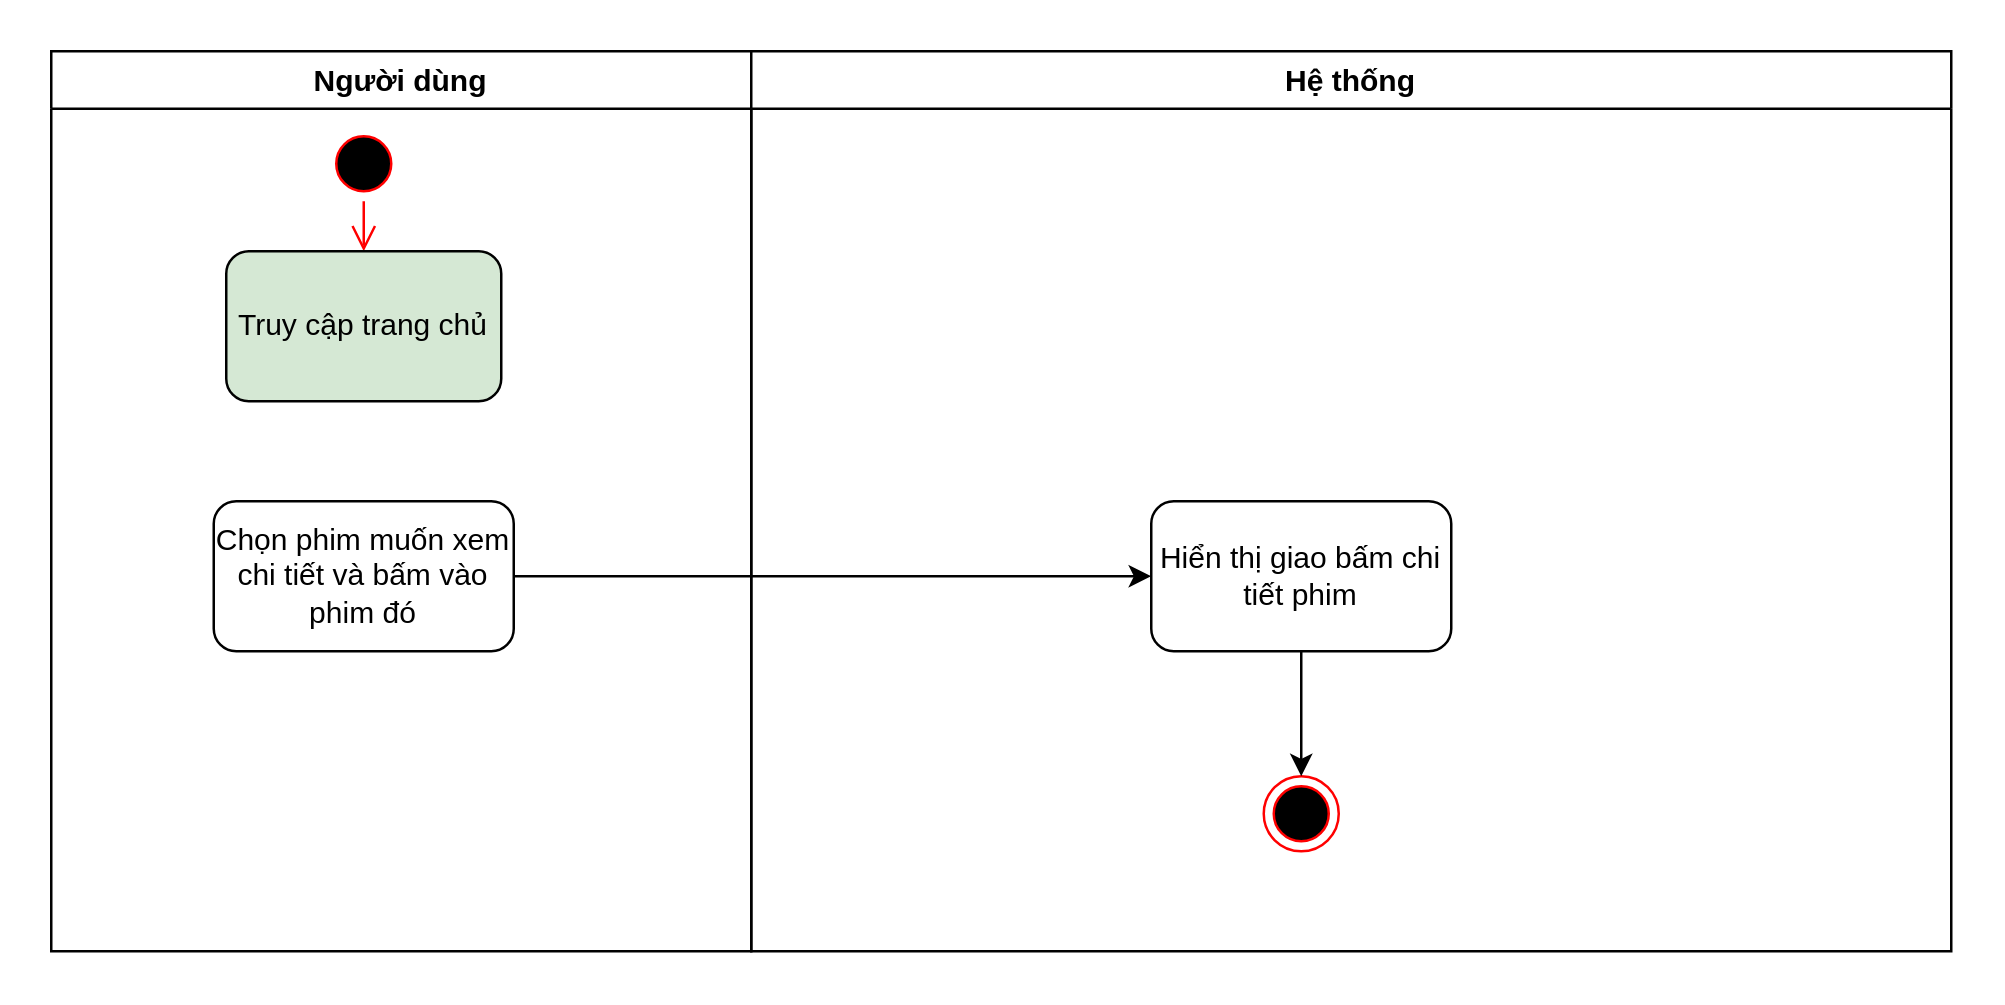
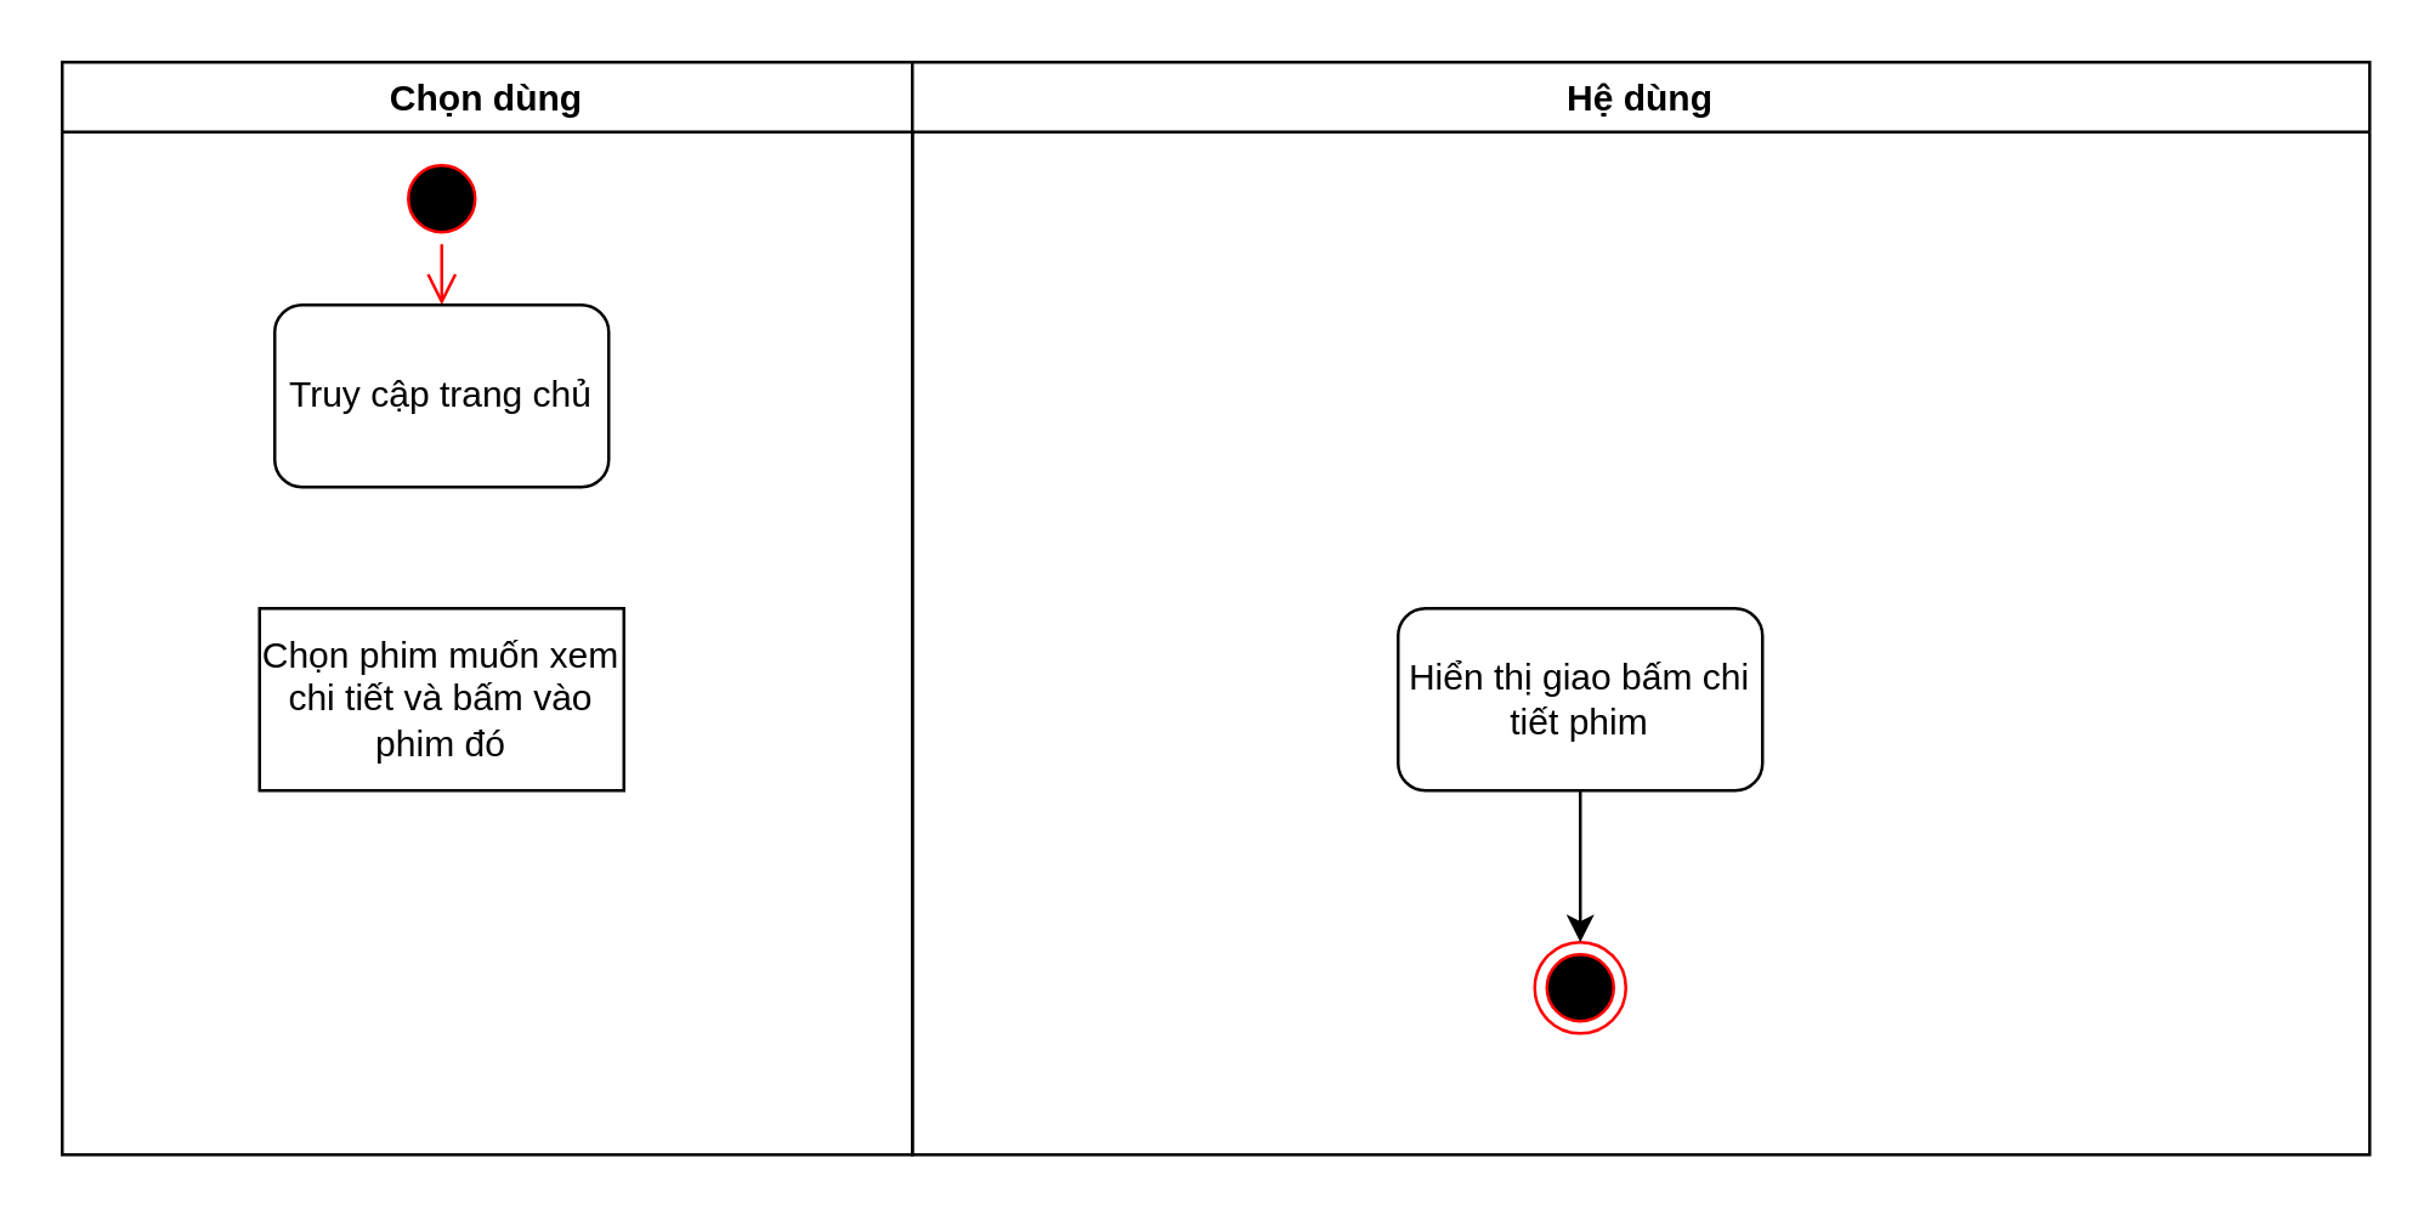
  <mxCell id="0" />
  <mxCell id="1" parent="0" />
- <mxCell id="2" value="Người dùng" style="swimlane;" parent="1" vertex="1"><mxGeometry x="20" y="20" width="280" height="360" as="geometry"><mxRectangle x="100" y="70" width="100" height="30" as="alternateBounds" /></mxGeometry></mxCell>
+ <mxCell id="2" value="Chọn dùng" style="swimlane;" parent="1" vertex="1"><mxGeometry x="20" y="20" width="280" height="360" as="geometry"><mxRectangle x="100" y="70" width="100" height="30" as="alternateBounds" /></mxGeometry></mxCell>
  <mxCell id="3" value="" style="ellipse;html=1;shape=startState;fillColor=#000000;strokeColor=#ff0000;" parent="2" vertex="1"><mxGeometry x="110" y="30" width="30" height="30" as="geometry" /></mxCell>
  <mxCell id="4" value="" style="edgeStyle=orthogonalEdgeStyle;html=1;verticalAlign=bottom;endArrow=open;endSize=8;strokeColor=#ff0000;rounded=0;entryX=0.5;entryY=0;entryDx=0;entryDy=0;" parent="2" source="3" target="5" edge="1"><mxGeometry relative="1" as="geometry"><mxPoint x="65" y="240" as="targetPoint" /></mxGeometry></mxCell>
- <mxCell id="5" value="Truy cập trang chủ" style="rounded=1;whiteSpace=wrap;html=1;fillColor=#d5e8d4;" parent="2" vertex="1"><mxGeometry x="70" y="80" width="110" height="60" as="geometry" /></mxCell>
- <mxCell id="6" value="Chọn phim muốn xem chi tiết và bấm vào phim đó" style="rounded=1;whiteSpace=wrap;html=1;" vertex="1" parent="2"><mxGeometry x="65" y="180" width="120" height="60" as="geometry" /></mxCell>
- <mxCell id="7" value="Hệ thống" style="swimlane;" parent="1" vertex="1"><mxGeometry x="300" y="20" width="480" height="360" as="geometry"><mxRectangle x="100" y="70" width="100" height="30" as="alternateBounds" /></mxGeometry></mxCell>
+ <mxCell id="5" value="Truy cập trang chủ" style="rounded=1;whiteSpace=wrap;html=1;" parent="2" vertex="1"><mxGeometry x="70" y="80" width="110" height="60" as="geometry" /></mxCell>
+ <mxCell id="6" value="Chọn phim muốn xem chi tiết và bấm vào phim đó" style="whiteSpace=wrap;html=1;rounded=0;" vertex="1" parent="2"><mxGeometry x="65" y="180" width="120" height="60" as="geometry" /></mxCell>
+ <mxCell id="7" value="Hệ dùng" style="swimlane;" parent="1" vertex="1"><mxGeometry x="300" y="20" width="480" height="360" as="geometry"><mxRectangle x="100" y="70" width="100" height="30" as="alternateBounds" /></mxGeometry></mxCell>
  <mxCell id="8" value="" style="ellipse;html=1;shape=endState;fillColor=#000000;strokeColor=#ff0000;direction=south;" parent="7" vertex="1"><mxGeometry x="205" y="290" width="30" height="30" as="geometry" /></mxCell>
  <mxCell id="9" style="edgeStyle=orthogonalEdgeStyle;rounded=0;orthogonalLoop=1;jettySize=auto;html=1;exitX=0.5;exitY=1;exitDx=0;exitDy=0;entryX=0;entryY=0.5;entryDx=0;entryDy=0;" edge="1" parent="7" source="10" target="8"><mxGeometry relative="1" as="geometry" /></mxCell>
  <mxCell id="10" value="Hiển thị giao bấm chi tiết phim" style="rounded=1;whiteSpace=wrap;html=1;" vertex="1" parent="7"><mxGeometry x="160" y="180" width="120" height="60" as="geometry" /></mxCell>
- <mxCell id="11" style="edgeStyle=orthogonalEdgeStyle;rounded=0;orthogonalLoop=1;jettySize=auto;html=1;entryX=0;entryY=0.5;entryDx=0;entryDy=0;" edge="1" parent="1" source="6" target="10"><mxGeometry relative="1" as="geometry" /></mxCell>
